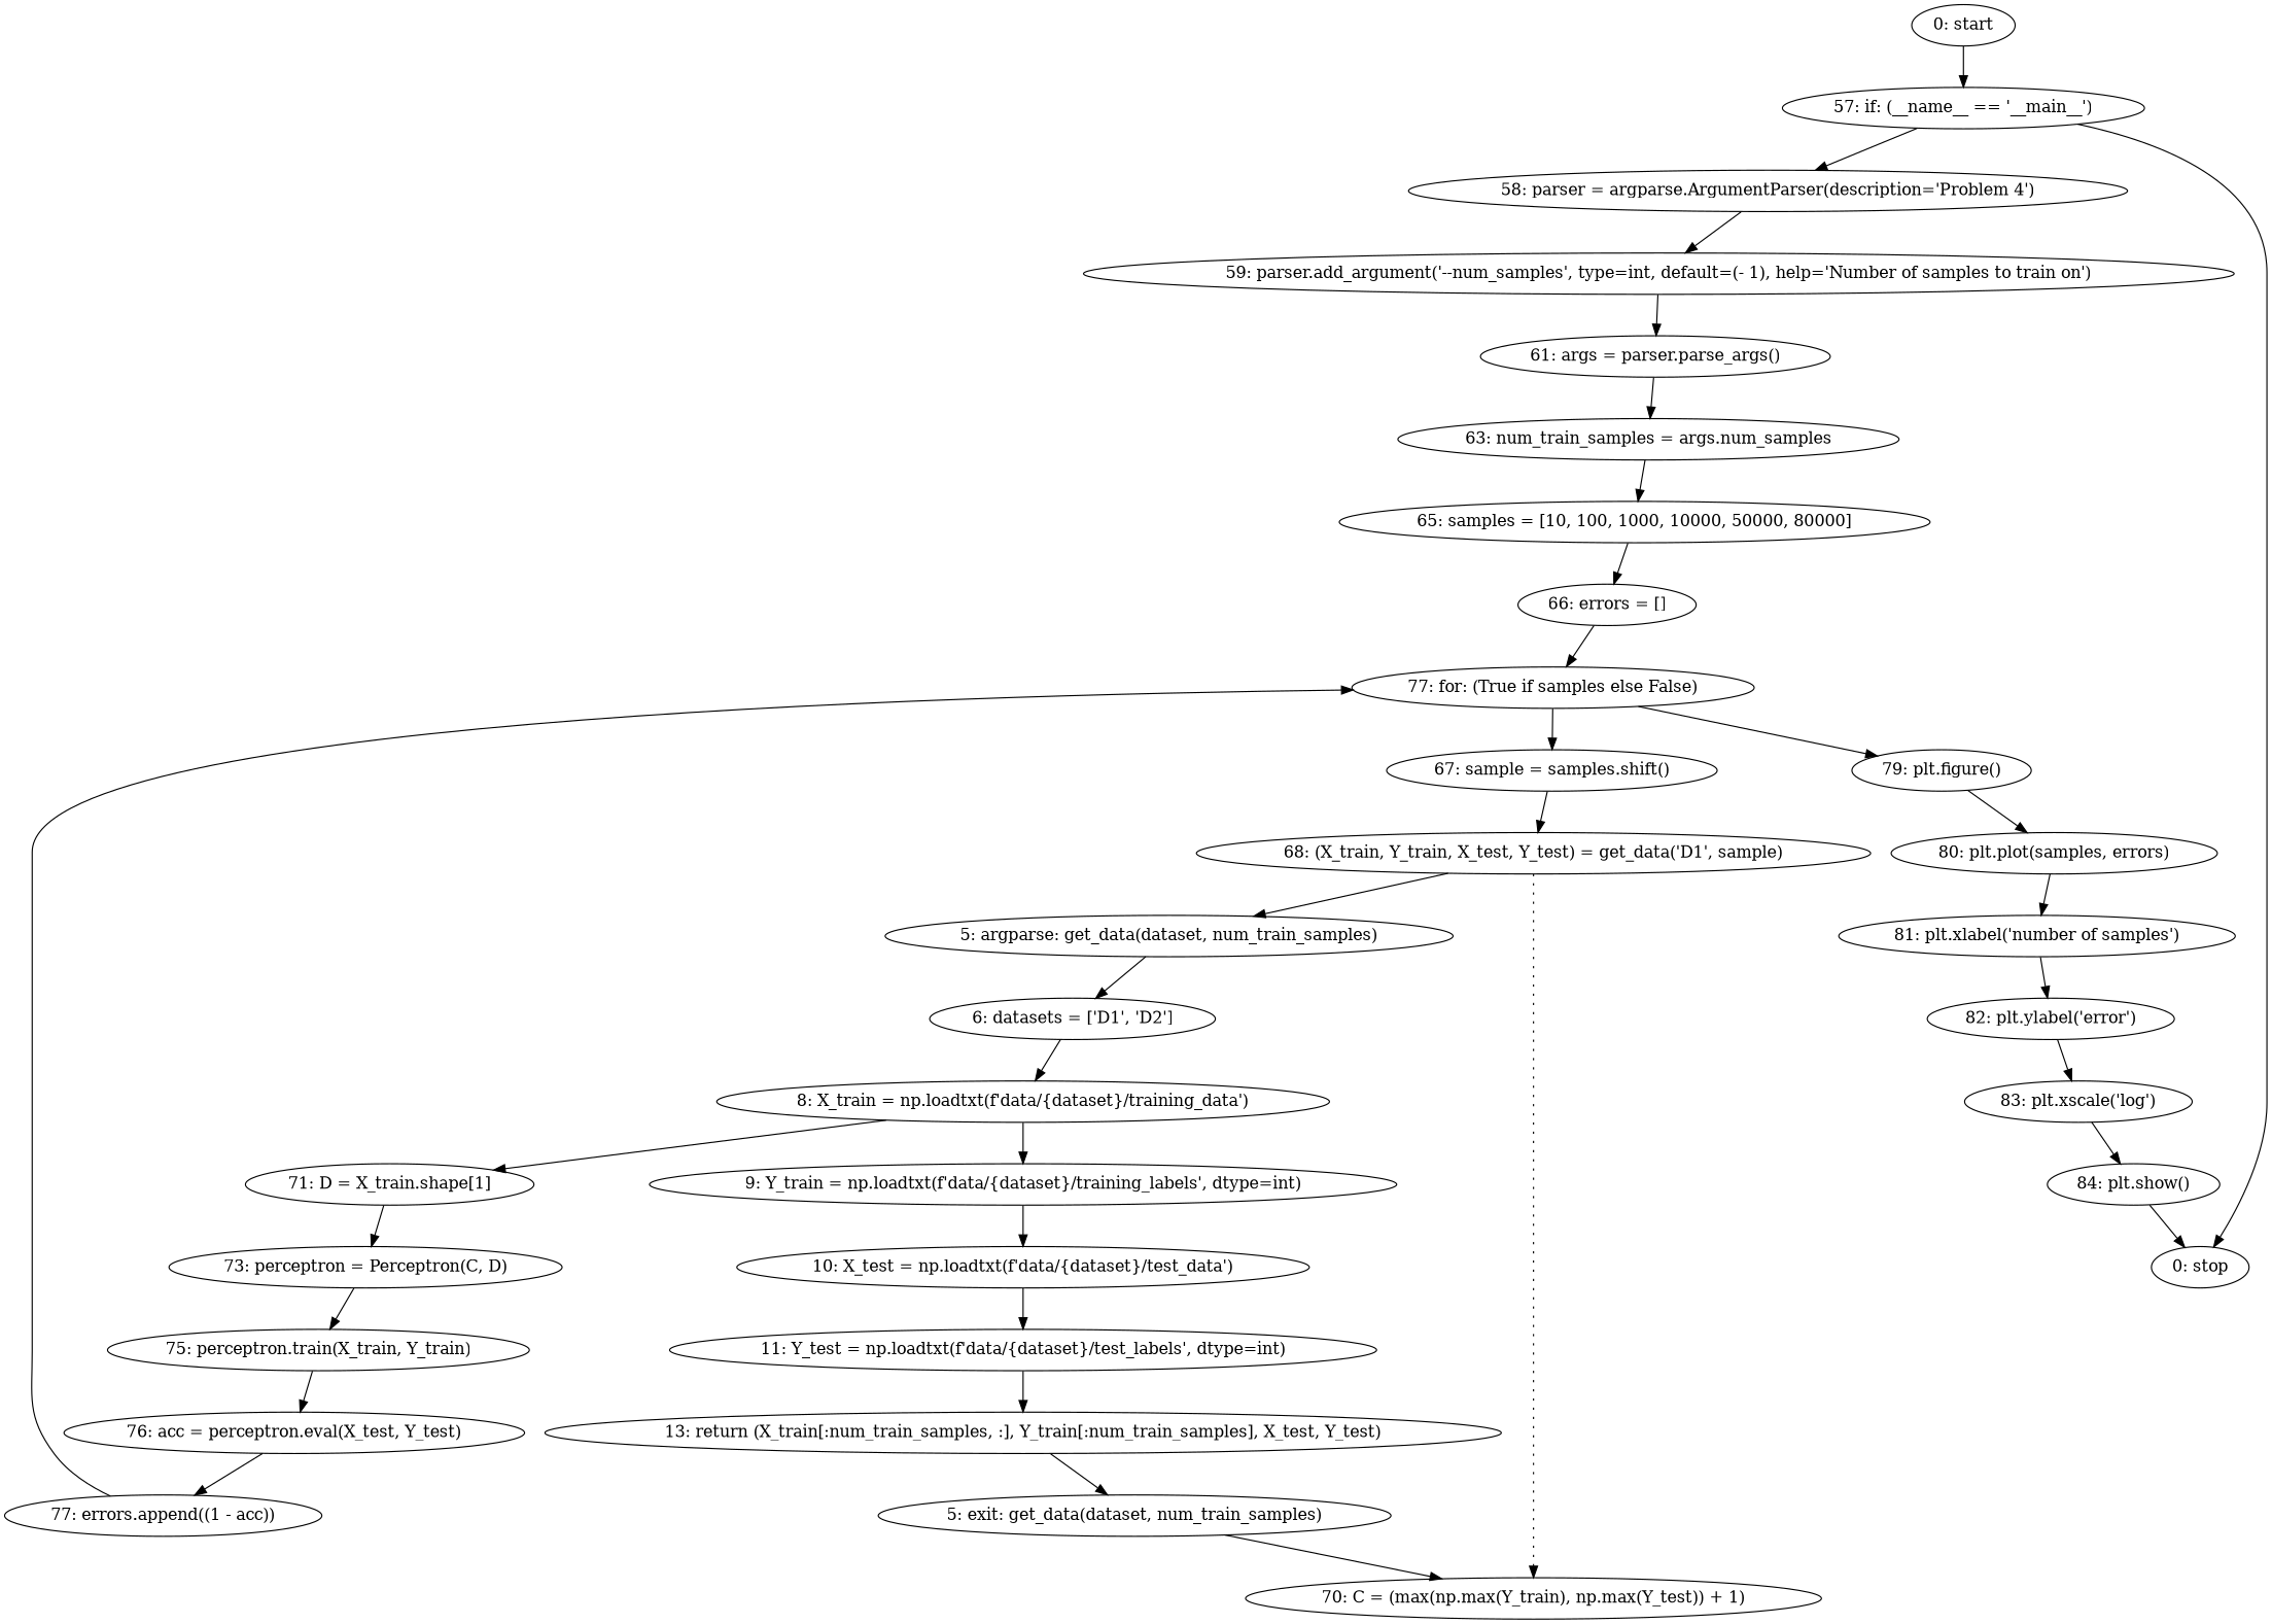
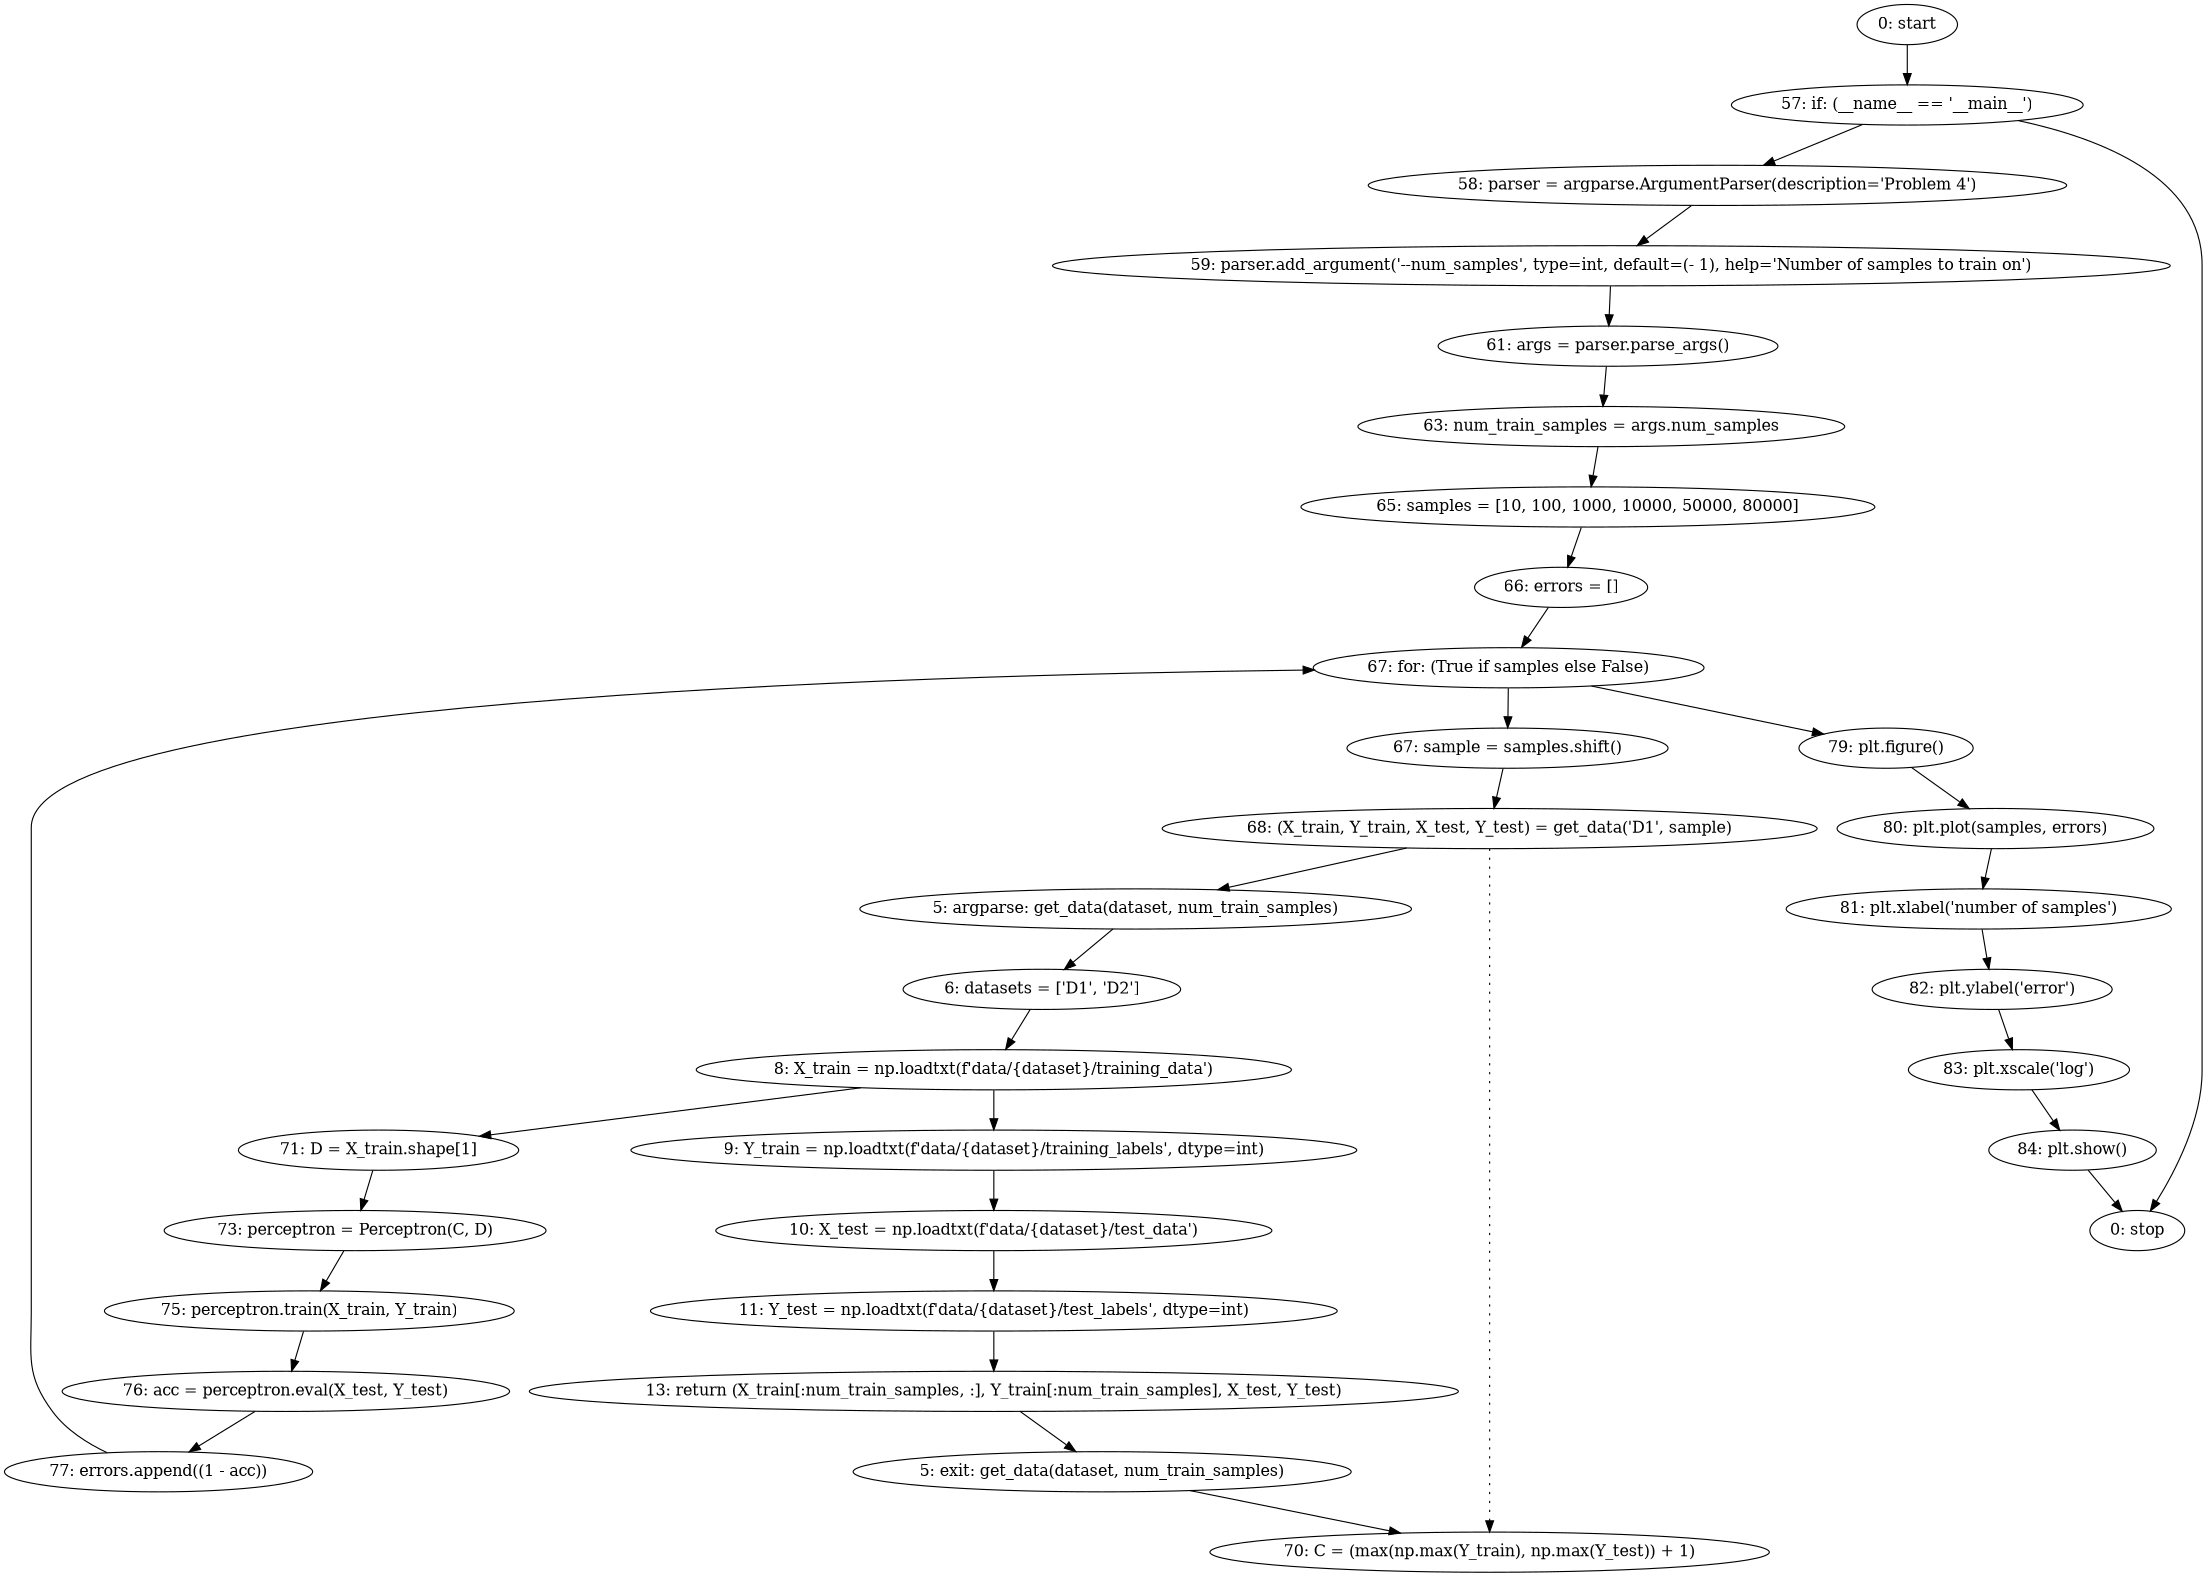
  strict digraph {
    n1 [label="0: start"]
    n2 [label="57: if: (__name__ == '__main__')"]
    n3 [label="58: parser = argparse.ArgumentParser(description='Problem 4')"]
    n4 [label="0: stop"]
    n5 [label="59: parser.add_argument('--num_samples', type=int, default=(- 1), help='Number of samples to train on')"]
    n6 [label="61: args = parser.parse_args()"]
    n7 [label="5: argparse: get_data(dataset, num_train_samples)"]
    n8 [label="6: datasets = ['D1', 'D2']"]
    n9 [label="8: X_train = np.loadtxt(f'data/{dataset}/training_data')"]
    n10 [label="9: Y_train = np.loadtxt(f'data/{dataset}/training_labels', dtype=int)"]
    n11 [label="71: D = X_train.shape[1]"]
    n12 [label="10: X_test = np.loadtxt(f'data/{dataset}/test_data')"]
    n13 [label="68: (X_train, Y_train, X_test, Y_test) = get_data('D1', sample)"]
    n14 [label="70: C = (max(np.max(Y_train), np.max(Y_test)) + 1)"]
    n15 [label="73: perceptron = Perceptron(C, D)"]
    n16 [label="75: perceptron.train(X_train, Y_train)"]
    n17 [label="5: exit: get_data(dataset, num_train_samples)"]
    n18 [label="13: return (X_train[:num_train_samples, :], Y_train[:num_train_samples], X_test, Y_test)"]
    n19 [label="11: Y_test = np.loadtxt(f'data/{dataset}/test_labels', dtype=int)"]
    n20 [label="63: num_train_samples = args.num_samples"]
    n21 [label="65: samples = [10, 100, 1000, 10000, 50000, 80000]"]
    n22 [label="66: errors = []"]
-   n23 [label="77: for: (True if samples else False)"]
+   n23 [label="67: for: (True if samples else False)"]
    n24 [label="67: sample = samples.shift()"]
    n25 [label="79: plt.figure()"]
    n26 [label="80: plt.plot(samples, errors)"]
    n27 [label="81: plt.xlabel('number of samples')"]
    n28 [label="82: plt.ylabel('error')"]
    n29 [label="77: errors.append((1 - acc))"]
    n30 [label="76: acc = perceptron.eval(X_test, Y_test)"]
    n31 [label="83: plt.xscale('log')"]
    n32 [label="84: plt.show()"]
    n1 -> n2
    n2 -> n3
    n2 -> n4
    n3 -> n5
    n5 -> n6
    n6 -> n20
    n7 -> n8
    n8 -> n9
    n9 -> n10
    n9 -> n11
    n10 -> n12
    n11 -> n15
    n12 -> n19
    n13 -> n7
    n13 -> n14 [style=dotted weight=100]
    n15 -> n16
    n16 -> n30
    n17 -> n14
    n18 -> n17
    n19 -> n18
    n20 -> n21
    n21 -> n22
    n22 -> n23
    n23 -> n24
    n23 -> n25
    n24 -> n13
    n25 -> n26
    n26 -> n27
    n27 -> n28
    n28 -> n31
    n29 -> n23
    n30 -> n29
    n31 -> n32
    n32 -> n4
  }
